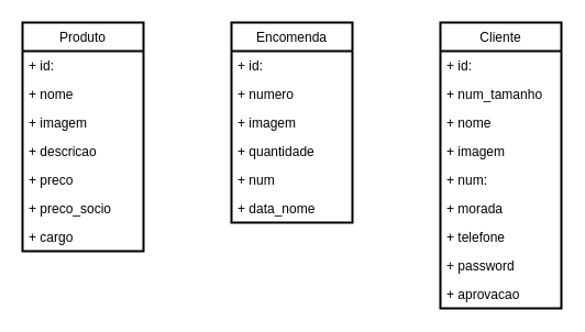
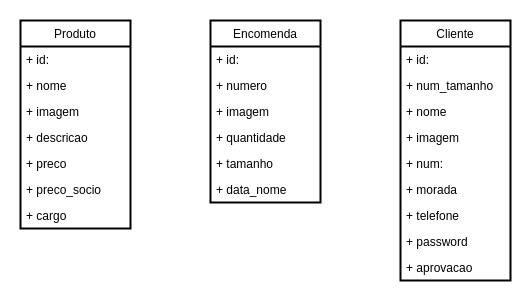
  <mxCell id="0" />
  <mxCell id="1" parent="0" />
  <mxCell id="2" value="Produto" style="swimlane;fontStyle=0;childLayout=stackLayout;horizontal=1;startSize=26;fillColor=none;horizontalStack=0;resizeParent=1;resizeParentMax=0;resizeLast=0;collapsible=1;marginBottom=0;strokeWidth=2;" vertex="1" parent="1"><mxGeometry x="20" y="20" width="110" height="208" as="geometry" /></mxCell>
  <mxCell id="3" value="+ id:" style="text;strokeColor=none;fillColor=none;align=left;verticalAlign=top;spacingLeft=4;spacingRight=4;overflow=hidden;rotatable=0;points=[[0,0.5],[1,0.5]];portConstraint=eastwest;" vertex="1" parent="2"><mxGeometry y="26" width="110" height="26" as="geometry" /></mxCell>
  <mxCell id="4" value="+ nome" style="text;strokeColor=none;fillColor=none;align=left;verticalAlign=top;spacingLeft=4;spacingRight=4;overflow=hidden;rotatable=0;points=[[0,0.5],[1,0.5]];portConstraint=eastwest;" vertex="1" parent="2"><mxGeometry y="52" width="110" height="26" as="geometry" /></mxCell>
  <mxCell id="5" value="+ imagem" style="text;strokeColor=none;fillColor=none;align=left;verticalAlign=top;spacingLeft=4;spacingRight=4;overflow=hidden;rotatable=0;points=[[0,0.5],[1,0.5]];portConstraint=eastwest;" vertex="1" parent="2"><mxGeometry y="78" width="110" height="26" as="geometry" /></mxCell>
  <mxCell id="6" value="+ descricao" style="text;strokeColor=none;fillColor=none;align=left;verticalAlign=top;spacingLeft=4;spacingRight=4;overflow=hidden;rotatable=0;points=[[0,0.5],[1,0.5]];portConstraint=eastwest;" vertex="1" parent="2"><mxGeometry y="104" width="110" height="26" as="geometry" /></mxCell>
  <mxCell id="7" value="+ preco" style="text;strokeColor=none;fillColor=none;align=left;verticalAlign=top;spacingLeft=4;spacingRight=4;overflow=hidden;rotatable=0;points=[[0,0.5],[1,0.5]];portConstraint=eastwest;" vertex="1" parent="2"><mxGeometry y="130" width="110" height="26" as="geometry" /></mxCell>
  <mxCell id="8" value="+ preco_socio" style="text;strokeColor=none;fillColor=none;align=left;verticalAlign=top;spacingLeft=4;spacingRight=4;overflow=hidden;rotatable=0;points=[[0,0.5],[1,0.5]];portConstraint=eastwest;" vertex="1" parent="2"><mxGeometry y="156" width="110" height="26" as="geometry" /></mxCell>
  <mxCell id="9" value="+ cargo" style="text;strokeColor=none;fillColor=none;align=left;verticalAlign=top;spacingLeft=4;spacingRight=4;overflow=hidden;rotatable=0;points=[[0,0.5],[1,0.5]];portConstraint=eastwest;" vertex="1" parent="2"><mxGeometry y="182" width="110" height="26" as="geometry" /></mxCell>
  <mxCell id="10" value="Cliente" style="swimlane;fontStyle=0;childLayout=stackLayout;horizontal=1;startSize=26;fillColor=none;horizontalStack=0;resizeParent=1;resizeParentMax=0;resizeLast=0;collapsible=1;marginBottom=0;strokeWidth=2;" vertex="1" parent="1"><mxGeometry x="400" y="20" width="110" height="260" as="geometry" /></mxCell>
  <mxCell id="11" value="+ id:" style="text;strokeColor=none;fillColor=none;align=left;verticalAlign=top;spacingLeft=4;spacingRight=4;overflow=hidden;rotatable=0;points=[[0,0.5],[1,0.5]];portConstraint=eastwest;" vertex="1" parent="10"><mxGeometry y="26" width="110" height="26" as="geometry" /></mxCell>
  <mxCell id="12" value="+ num_tamanho" style="text;strokeColor=none;fillColor=none;align=left;verticalAlign=top;spacingLeft=4;spacingRight=4;overflow=hidden;rotatable=0;points=[[0,0.5],[1,0.5]];portConstraint=eastwest;" vertex="1" parent="10"><mxGeometry y="52" width="110" height="26" as="geometry" /></mxCell>
  <mxCell id="13" value="+ nome" style="text;strokeColor=none;fillColor=none;align=left;verticalAlign=top;spacingLeft=4;spacingRight=4;overflow=hidden;rotatable=0;points=[[0,0.5],[1,0.5]];portConstraint=eastwest;" vertex="1" parent="10"><mxGeometry y="78" width="110" height="26" as="geometry" /></mxCell>
  <mxCell id="14" value="+ imagem" style="text;strokeColor=none;fillColor=none;align=left;verticalAlign=top;spacingLeft=4;spacingRight=4;overflow=hidden;rotatable=0;points=[[0,0.5],[1,0.5]];portConstraint=eastwest;" vertex="1" parent="10"><mxGeometry y="104" width="110" height="26" as="geometry" /></mxCell>
  <mxCell id="15" value="+ num:" style="text;strokeColor=none;fillColor=none;align=left;verticalAlign=top;spacingLeft=4;spacingRight=4;overflow=hidden;rotatable=0;points=[[0,0.5],[1,0.5]];portConstraint=eastwest;" vertex="1" parent="10"><mxGeometry y="130" width="110" height="26" as="geometry" /></mxCell>
  <mxCell id="16" value="+ morada" style="text;strokeColor=none;fillColor=none;align=left;verticalAlign=top;spacingLeft=4;spacingRight=4;overflow=hidden;rotatable=0;points=[[0,0.5],[1,0.5]];portConstraint=eastwest;" vertex="1" parent="10"><mxGeometry y="156" width="110" height="26" as="geometry" /></mxCell>
  <mxCell id="17" value="+ telefone" style="text;strokeColor=none;fillColor=none;align=left;verticalAlign=top;spacingLeft=4;spacingRight=4;overflow=hidden;rotatable=0;points=[[0,0.5],[1,0.5]];portConstraint=eastwest;" vertex="1" parent="10"><mxGeometry y="182" width="110" height="26" as="geometry" /></mxCell>
  <mxCell id="18" value="+ password" style="text;strokeColor=none;fillColor=none;align=left;verticalAlign=top;spacingLeft=4;spacingRight=4;overflow=hidden;rotatable=0;points=[[0,0.5],[1,0.5]];portConstraint=eastwest;" vertex="1" parent="10"><mxGeometry y="208" width="110" height="26" as="geometry" /></mxCell>
  <mxCell id="19" value="+ aprovacao" style="text;strokeColor=none;fillColor=none;align=left;verticalAlign=top;spacingLeft=4;spacingRight=4;overflow=hidden;rotatable=0;points=[[0,0.5],[1,0.5]];portConstraint=eastwest;" vertex="1" parent="10"><mxGeometry y="234" width="110" height="26" as="geometry" /></mxCell>
  <mxCell id="20" value="Encomenda" style="swimlane;fontStyle=0;childLayout=stackLayout;horizontal=1;startSize=26;fillColor=none;horizontalStack=0;resizeParent=1;resizeParentMax=0;resizeLast=0;collapsible=1;marginBottom=0;strokeWidth=2;" vertex="1" parent="1"><mxGeometry x="210" y="20" width="110" height="182" as="geometry" /></mxCell>
  <mxCell id="21" value="+ id:" style="text;strokeColor=none;fillColor=none;align=left;verticalAlign=top;spacingLeft=4;spacingRight=4;overflow=hidden;rotatable=0;points=[[0,0.5],[1,0.5]];portConstraint=eastwest;" vertex="1" parent="20"><mxGeometry y="26" width="110" height="26" as="geometry" /></mxCell>
  <mxCell id="22" value="+ numero" style="text;strokeColor=none;fillColor=none;align=left;verticalAlign=top;spacingLeft=4;spacingRight=4;overflow=hidden;rotatable=0;points=[[0,0.5],[1,0.5]];portConstraint=eastwest;" vertex="1" parent="20"><mxGeometry y="52" width="110" height="26" as="geometry" /></mxCell>
  <mxCell id="23" value="+ imagem" style="text;strokeColor=none;fillColor=none;align=left;verticalAlign=top;spacingLeft=4;spacingRight=4;overflow=hidden;rotatable=0;points=[[0,0.5],[1,0.5]];portConstraint=eastwest;" vertex="1" parent="20"><mxGeometry y="78" width="110" height="26" as="geometry" /></mxCell>
  <mxCell id="24" value="+ quantidade" style="text;strokeColor=none;fillColor=none;align=left;verticalAlign=top;spacingLeft=4;spacingRight=4;overflow=hidden;rotatable=0;points=[[0,0.5],[1,0.5]];portConstraint=eastwest;" vertex="1" parent="20"><mxGeometry y="104" width="110" height="26" as="geometry" /></mxCell>
- <mxCell id="25" value="+ num" style="text;strokeColor=none;fillColor=none;align=left;verticalAlign=top;spacingLeft=4;spacingRight=4;overflow=hidden;rotatable=0;points=[[0,0.5],[1,0.5]];portConstraint=eastwest;" vertex="1" parent="20"><mxGeometry y="130" width="110" height="26" as="geometry" /></mxCell>
+ <mxCell id="25" value="+ tamanho" style="text;strokeColor=none;fillColor=none;align=left;verticalAlign=top;spacingLeft=4;spacingRight=4;overflow=hidden;rotatable=0;points=[[0,0.5],[1,0.5]];portConstraint=eastwest;" vertex="1" parent="20"><mxGeometry y="130" width="110" height="26" as="geometry" /></mxCell>
  <mxCell id="26" value="+ data_nome" style="text;strokeColor=none;fillColor=none;align=left;verticalAlign=top;spacingLeft=4;spacingRight=4;overflow=hidden;rotatable=0;points=[[0,0.5],[1,0.5]];portConstraint=eastwest;" vertex="1" parent="20"><mxGeometry y="156" width="110" height="26" as="geometry" /></mxCell>
